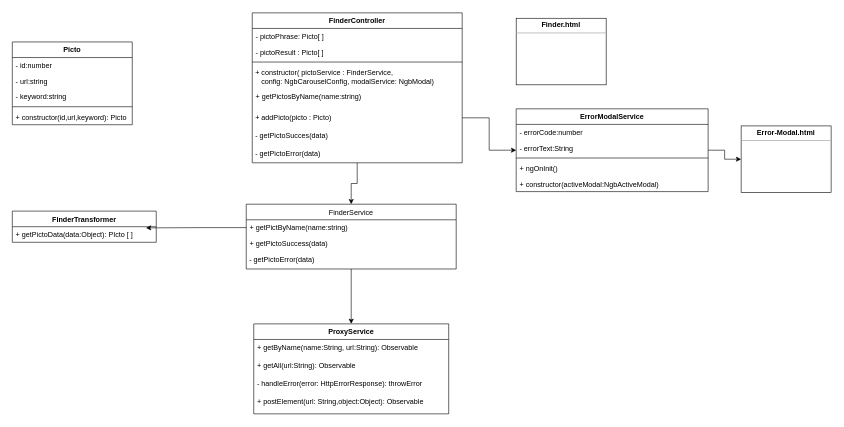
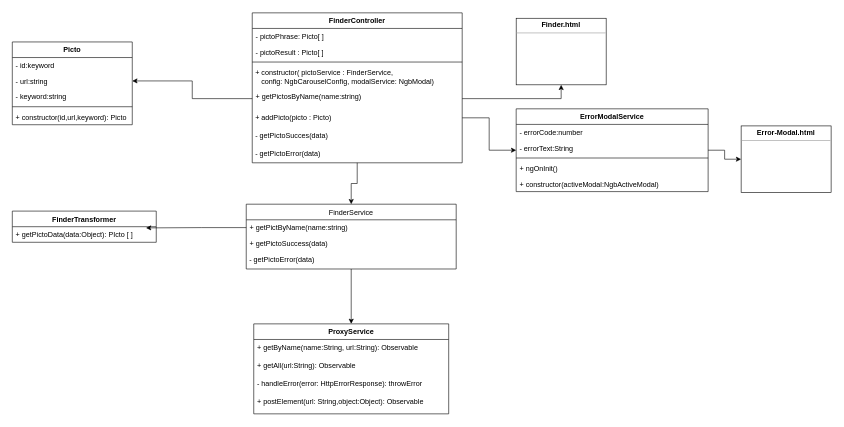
  <mxCell id="0" />
  <mxCell id="1" parent="0" />
  <mxCell id="2" value="" style="edgeStyle=orthogonalEdgeStyle;rounded=0;orthogonalLoop=1;jettySize=auto;html=1;" edge="1" parent="1" source="3" target="9"><mxGeometry relative="1" as="geometry"><mxPoint x="1005" y="769" as="targetPoint" /></mxGeometry></mxCell>
  <mxCell id="3" value="ErrorModalService" style="swimlane;fontStyle=1;align=center;verticalAlign=top;childLayout=stackLayout;horizontal=1;startSize=26;horizontalStack=0;resizeParent=1;resizeParentMax=0;resizeLast=0;collapsible=1;marginBottom=0;" vertex="1" parent="1"><mxGeometry x="860" y="180.5" width="320" height="138" as="geometry" /></mxCell>
  <mxCell id="4" value="- errorCode:number&#10;&#10;" style="text;strokeColor=none;fillColor=none;align=left;verticalAlign=top;spacingLeft=4;spacingRight=4;overflow=hidden;rotatable=0;points=[[0,0.5],[1,0.5]];portConstraint=eastwest;" vertex="1" parent="3"><mxGeometry y="26" width="320" height="26" as="geometry" /></mxCell>
  <mxCell id="5" value="- errorText:String&#10;&#10;" style="text;strokeColor=none;fillColor=none;align=left;verticalAlign=top;spacingLeft=4;spacingRight=4;overflow=hidden;rotatable=0;points=[[0,0.5],[1,0.5]];portConstraint=eastwest;" vertex="1" parent="3"><mxGeometry y="52" width="320" height="26" as="geometry" /></mxCell>
  <mxCell id="6" value="" style="line;strokeWidth=1;fillColor=none;align=left;verticalAlign=middle;spacingTop=-1;spacingLeft=3;spacingRight=3;rotatable=0;labelPosition=right;points=[];portConstraint=eastwest;" vertex="1" parent="3"><mxGeometry y="78" width="320" height="8" as="geometry" /></mxCell>
  <mxCell id="7" value="+ ngOnInit()" style="text;strokeColor=none;fillColor=none;align=left;verticalAlign=top;spacingLeft=4;spacingRight=4;overflow=hidden;rotatable=0;points=[[0,0.5],[1,0.5]];portConstraint=eastwest;" vertex="1" parent="3"><mxGeometry y="86" width="320" height="26" as="geometry" /></mxCell>
  <mxCell id="8" value="+ constructor(activeModal:NgbActiveModal)&#10;" style="text;strokeColor=none;fillColor=none;align=left;verticalAlign=top;spacingLeft=4;spacingRight=4;overflow=hidden;rotatable=0;points=[[0,0.5],[1,0.5]];portConstraint=eastwest;" vertex="1" parent="3"><mxGeometry y="112" width="320" height="26" as="geometry" /></mxCell>
  <mxCell id="9" value="&lt;p style=&quot;margin: 0px ; margin-top: 4px ; text-align: center&quot;&gt;&lt;b&gt;Error-Modal.html&lt;/b&gt;&lt;/p&gt;&lt;hr size=&quot;1&quot;&gt;&lt;p style=&quot;margin: 0px ; margin-left: 4px&quot;&gt;&lt;/p&gt;&lt;p style=&quot;margin: 0px ; margin-left: 4px&quot;&gt;&lt;br&gt;&lt;/p&gt;" style="verticalAlign=top;align=left;overflow=fill;fontSize=12;fontFamily=Helvetica;html=1;" vertex="1" parent="1"><mxGeometry x="1235" y="209" width="150" height="111" as="geometry" /></mxCell>
  <mxCell id="10" value="FinderController&#10;&#10;" style="swimlane;fontStyle=1;align=center;verticalAlign=top;childLayout=stackLayout;horizontal=1;startSize=26;horizontalStack=0;resizeParent=1;resizeParentMax=0;resizeLast=0;collapsible=1;marginBottom=0;" vertex="1" parent="1"><mxGeometry x="420" y="20.5" width="350" height="250" as="geometry" /></mxCell>
  <mxCell id="11" value="- pictoPhrase: Picto[ ]" style="text;strokeColor=none;fillColor=none;align=left;verticalAlign=top;spacingLeft=4;spacingRight=4;overflow=hidden;rotatable=0;points=[[0,0.5],[1,0.5]];portConstraint=eastwest;" vertex="1" parent="10"><mxGeometry y="26" width="350" height="26" as="geometry" /></mxCell>
  <mxCell id="12" value="- pictoResult : Picto[ ]" style="text;strokeColor=none;fillColor=none;align=left;verticalAlign=top;spacingLeft=4;spacingRight=4;overflow=hidden;rotatable=0;points=[[0,0.5],[1,0.5]];portConstraint=eastwest;" vertex="1" parent="10"><mxGeometry y="52" width="350" height="26" as="geometry" /></mxCell>
  <mxCell id="13" value="" style="line;strokeWidth=1;fillColor=none;align=left;verticalAlign=middle;spacingTop=-1;spacingLeft=3;spacingRight=3;rotatable=0;labelPosition=right;points=[];portConstraint=eastwest;" vertex="1" parent="10"><mxGeometry y="78" width="350" height="8" as="geometry" /></mxCell>
  <mxCell id="14" value="&amp;nbsp;+ constructor( pictoService : FinderService, &lt;br&gt;&amp;nbsp; &amp;nbsp; config: NgbCarouselConfig, modalService: NgbModal)" style="text;html=1;" vertex="1" parent="10"><mxGeometry y="86" width="350" height="40" as="geometry" /></mxCell>
  <mxCell id="15" value="+ getPictosByName(name:string)" style="text;strokeColor=none;fillColor=none;align=left;verticalAlign=top;spacingLeft=4;spacingRight=4;overflow=hidden;rotatable=0;points=[[0,0.5],[1,0.5]];portConstraint=eastwest;" vertex="1" parent="10"><mxGeometry y="126" width="350" height="34" as="geometry" /></mxCell>
  <mxCell id="16" value="&amp;nbsp;+ addPicto(picto : Picto)" style="text;html=1;" vertex="1" parent="10"><mxGeometry y="160" width="350" height="30" as="geometry" /></mxCell>
  <mxCell id="17" value="&amp;nbsp;- getPictoSucces(data)" style="text;html=1;" vertex="1" parent="10"><mxGeometry y="190" width="350" height="30" as="geometry" /></mxCell>
  <mxCell id="18" value="&amp;nbsp;- getPictoError(data)" style="text;html=1;" vertex="1" parent="10"><mxGeometry y="220" width="350" height="30" as="geometry" /></mxCell>
  <mxCell id="19" value="&lt;p style=&quot;margin: 0px ; margin-top: 4px ; text-align: center&quot;&gt;&lt;b&gt;Finder.html&lt;/b&gt;&lt;/p&gt;&lt;hr size=&quot;1&quot;&gt;&lt;p style=&quot;margin: 0px ; margin-left: 4px&quot;&gt;&lt;/p&gt;&lt;p style=&quot;margin: 0px ; margin-left: 4px&quot;&gt;&lt;br&gt;&lt;/p&gt;" style="verticalAlign=top;align=left;overflow=fill;fontSize=12;fontFamily=Helvetica;html=1;" vertex="1" parent="1"><mxGeometry x="860" y="29.5" width="150" height="111" as="geometry" /></mxCell>
  <mxCell id="20" style="edgeStyle=orthogonalEdgeStyle;rounded=0;orthogonalLoop=1;jettySize=auto;html=1;" edge="1" parent="1" source="21" target="38"><mxGeometry relative="1" as="geometry"><mxPoint x="585" y="536" as="targetPoint" /></mxGeometry></mxCell>
  <mxCell id="21" value="FinderService" style="swimlane;fontStyle=0;childLayout=stackLayout;horizontal=1;startSize=26;fillColor=none;horizontalStack=0;resizeParent=1;resizeParentMax=0;resizeLast=0;collapsible=1;marginBottom=0;" vertex="1" parent="1"><mxGeometry x="410" y="339.5" width="350" height="108" as="geometry" /></mxCell>
  <mxCell id="22" value="+ getPictByName(name:string)" style="text;strokeColor=none;fillColor=none;align=left;verticalAlign=top;spacingLeft=4;spacingRight=4;overflow=hidden;rotatable=0;points=[[0,0.5],[1,0.5]];portConstraint=eastwest;" vertex="1" parent="21"><mxGeometry y="26" width="350" height="26" as="geometry" /></mxCell>
  <mxCell id="23" value="+ getPictoSuccess(data)" style="text;strokeColor=none;fillColor=none;align=left;verticalAlign=top;spacingLeft=4;spacingRight=4;overflow=hidden;rotatable=0;points=[[0,0.5],[1,0.5]];portConstraint=eastwest;" vertex="1" parent="21"><mxGeometry y="52" width="350" height="26" as="geometry" /></mxCell>
  <mxCell id="24" value="&amp;nbsp;- getPictoError(data)" style="text;html=1;" vertex="1" parent="21"><mxGeometry y="78" width="350" height="30" as="geometry" /></mxCell>
  <mxCell id="25" style="edgeStyle=orthogonalEdgeStyle;rounded=0;orthogonalLoop=1;jettySize=auto;html=1;" edge="1" parent="1" source="18" target="21"><mxGeometry relative="1" as="geometry" /></mxCell>
+ <mxCell id="26" style="edgeStyle=orthogonalEdgeStyle;rounded=0;orthogonalLoop=1;jettySize=auto;html=1;exitX=1;exitY=0.5;exitDx=0;exitDy=0;" edge="1" parent="1" source="15" target="19"><mxGeometry relative="1" as="geometry" /></mxCell>
  <mxCell id="27" style="edgeStyle=orthogonalEdgeStyle;rounded=0;orthogonalLoop=1;jettySize=auto;html=1;" edge="1" parent="1" source="16" target="3"><mxGeometry relative="1" as="geometry" /></mxCell>
  <mxCell id="28" value="FinderTransformer" style="swimlane;fontStyle=1;align=center;verticalAlign=top;childLayout=stackLayout;horizontal=1;startSize=26;horizontalStack=0;resizeParent=1;resizeParentMax=0;resizeLast=0;collapsible=1;marginBottom=0;" vertex="1" parent="1"><mxGeometry x="20" y="351" width="240" height="52" as="geometry" /></mxCell>
  <mxCell id="29" value="+ getPictoData(data:Object): PIcto [ ]" style="text;strokeColor=none;fillColor=none;align=left;verticalAlign=top;spacingLeft=4;spacingRight=4;overflow=hidden;rotatable=0;points=[[0,0.5],[1,0.5]];portConstraint=eastwest;" vertex="1" parent="28"><mxGeometry y="26" width="240" height="26" as="geometry" /></mxCell>
  <mxCell id="30" value="Picto" style="swimlane;fontStyle=1;align=center;verticalAlign=top;childLayout=stackLayout;horizontal=1;startSize=26;horizontalStack=0;resizeParent=1;resizeParentMax=0;resizeLast=0;collapsible=1;marginBottom=0;" vertex="1" parent="1"><mxGeometry x="20" y="69" width="200" height="138" as="geometry" /></mxCell>
- <mxCell id="31" value="- id:number&#10;" style="text;strokeColor=none;fillColor=none;align=left;verticalAlign=top;spacingLeft=4;spacingRight=4;overflow=hidden;rotatable=0;points=[[0,0.5],[1,0.5]];portConstraint=eastwest;" vertex="1" parent="30"><mxGeometry y="26" width="200" height="26" as="geometry" /></mxCell>
+ <mxCell id="31" value="- id:keyword&#10;" style="text;strokeColor=none;fillColor=none;align=left;verticalAlign=top;spacingLeft=4;spacingRight=4;overflow=hidden;rotatable=0;points=[[0,0.5],[1,0.5]];portConstraint=eastwest;" vertex="1" parent="30"><mxGeometry y="26" width="200" height="26" as="geometry" /></mxCell>
  <mxCell id="32" value="- url:string" style="text;strokeColor=none;fillColor=none;align=left;verticalAlign=top;spacingLeft=4;spacingRight=4;overflow=hidden;rotatable=0;points=[[0,0.5],[1,0.5]];portConstraint=eastwest;" vertex="1" parent="30"><mxGeometry y="52" width="200" height="26" as="geometry" /></mxCell>
  <mxCell id="33" value="- keyword:string" style="text;strokeColor=none;fillColor=none;align=left;verticalAlign=top;spacingLeft=4;spacingRight=4;overflow=hidden;rotatable=0;points=[[0,0.5],[1,0.5]];portConstraint=eastwest;" vertex="1" parent="30"><mxGeometry y="78" width="200" height="26" as="geometry" /></mxCell>
  <mxCell id="34" value="" style="line;strokeWidth=1;fillColor=none;align=left;verticalAlign=middle;spacingTop=-1;spacingLeft=3;spacingRight=3;rotatable=0;labelPosition=right;points=[];portConstraint=eastwest;" vertex="1" parent="30"><mxGeometry y="104" width="200" height="8" as="geometry" /></mxCell>
  <mxCell id="35" value="+ constructor(id,url,keyword): Picto" style="text;strokeColor=none;fillColor=none;align=left;verticalAlign=top;spacingLeft=4;spacingRight=4;overflow=hidden;rotatable=0;points=[[0,0.5],[1,0.5]];portConstraint=eastwest;" vertex="1" parent="30"><mxGeometry y="112" width="200" height="26" as="geometry" /></mxCell>
+ <mxCell id="36" style="edgeStyle=orthogonalEdgeStyle;rounded=0;orthogonalLoop=1;jettySize=auto;html=1;entryX=1;entryY=0.5;entryDx=0;entryDy=0;" edge="1" parent="1" source="15" target="32"><mxGeometry relative="1" as="geometry" /></mxCell>
  <mxCell id="37" style="edgeStyle=orthogonalEdgeStyle;rounded=0;orthogonalLoop=1;jettySize=auto;html=1;entryX=0.929;entryY=0.077;entryDx=0;entryDy=0;entryPerimeter=0;" edge="1" parent="1" source="22" target="29"><mxGeometry relative="1" as="geometry" /></mxCell>
  <mxCell id="38" value="ProxyService" style="swimlane;fontStyle=1;align=center;verticalAlign=top;childLayout=stackLayout;horizontal=1;startSize=26;horizontalStack=0;resizeParent=1;resizeParentMax=0;resizeLast=0;collapsible=1;marginBottom=0;" vertex="1" parent="1"><mxGeometry x="422.5" y="539" width="325" height="150" as="geometry" /></mxCell>
  <mxCell id="39" value="&amp;nbsp;+ getByName(name:String, url:String): Observable" style="text;html=1;" vertex="1" parent="38"><mxGeometry y="26" width="325" height="30" as="geometry" /></mxCell>
  <mxCell id="40" value="&amp;nbsp;+ getAll(url:String): Observable" style="text;html=1;" vertex="1" parent="38"><mxGeometry y="56" width="325" height="30" as="geometry" /></mxCell>
  <mxCell id="41" value="&amp;nbsp;- handleError(error: HttpErrorResponse): throwError" style="text;html=1;" vertex="1" parent="38"><mxGeometry y="86" width="325" height="30" as="geometry" /></mxCell>
  <mxCell id="42" value="+ postElement(url: String,object:Object): Observable" style="text;strokeColor=none;fillColor=none;align=left;verticalAlign=top;spacingLeft=4;spacingRight=4;overflow=hidden;rotatable=0;points=[[0,0.5],[1,0.5]];portConstraint=eastwest;" vertex="1" parent="38"><mxGeometry y="116" width="325" height="34" as="geometry" /></mxCell>
